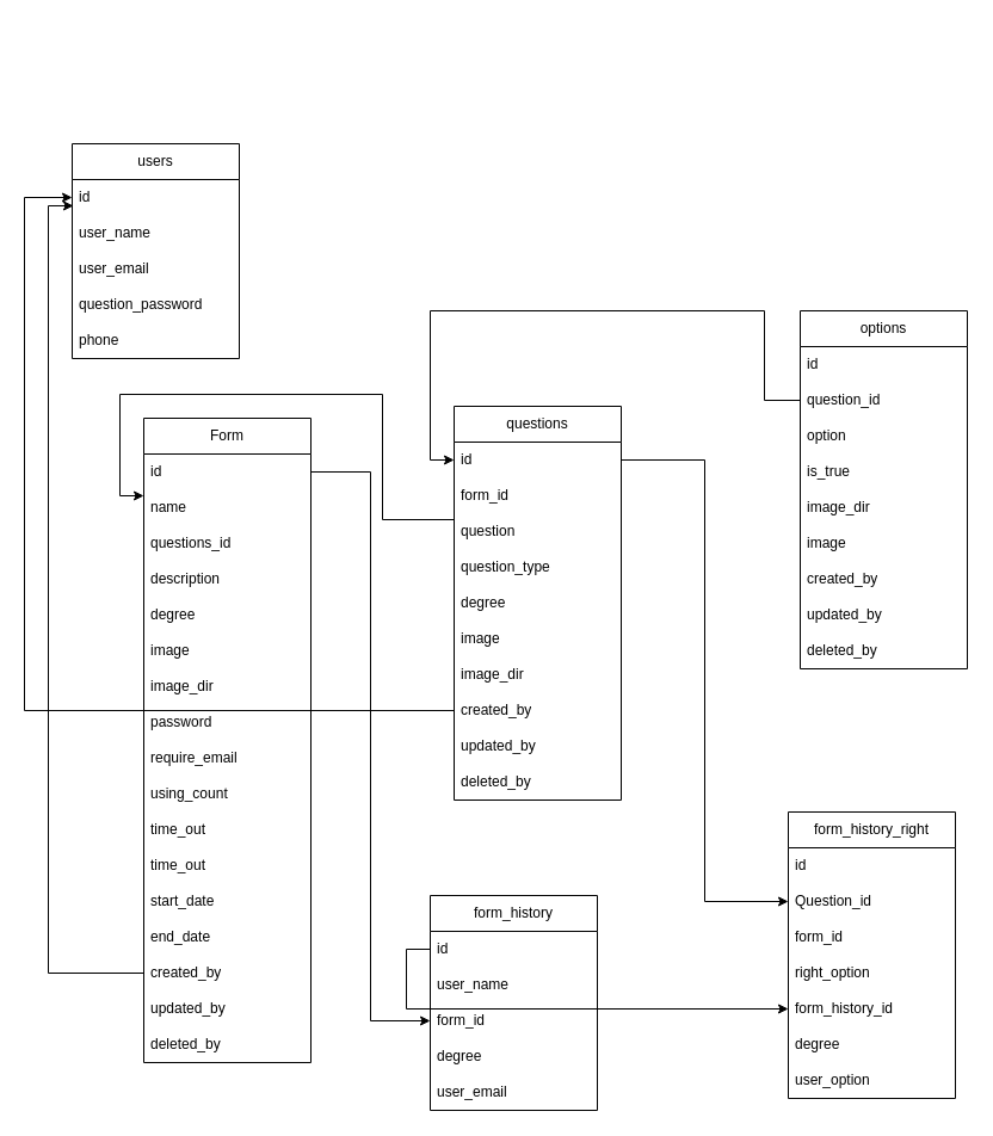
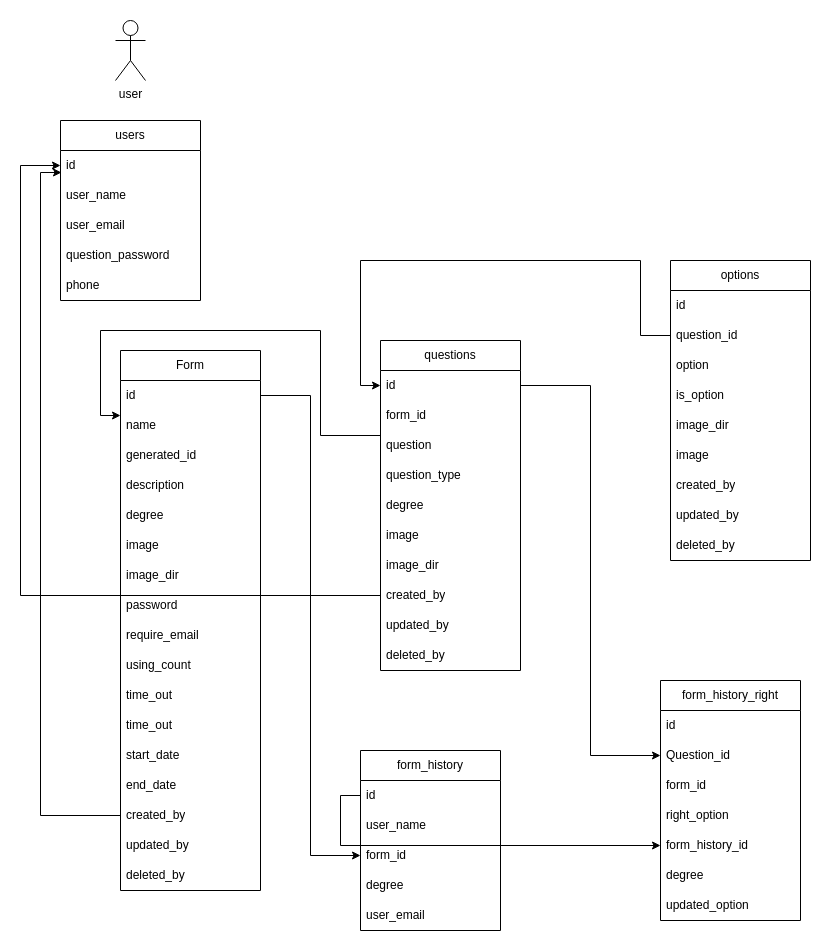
  <mxCell id="0" />
  <mxCell id="1" parent="0" />
  <mxCell id="2" value="users" style="swimlane;fontStyle=0;childLayout=stackLayout;horizontal=1;startSize=30;horizontalStack=0;resizeParent=1;resizeParentMax=0;resizeLast=0;collapsible=1;marginBottom=0;whiteSpace=wrap;html=1;" vertex="1" parent="1"><mxGeometry x="60" y="120" width="140" height="180" as="geometry" /></mxCell>
  <mxCell id="3" value="id" style="text;strokeColor=none;fillColor=none;align=left;verticalAlign=middle;spacingLeft=4;spacingRight=4;overflow=hidden;points=[[0,0.5],[1,0.5]];portConstraint=eastwest;rotatable=0;whiteSpace=wrap;html=1;" vertex="1" parent="2"><mxGeometry y="30" width="140" height="30" as="geometry" /></mxCell>
  <mxCell id="4" value="user_name" style="text;strokeColor=none;fillColor=none;align=left;verticalAlign=middle;spacingLeft=4;spacingRight=4;overflow=hidden;points=[[0,0.5],[1,0.5]];portConstraint=eastwest;rotatable=0;whiteSpace=wrap;html=1;" vertex="1" parent="2"><mxGeometry y="60" width="140" height="30" as="geometry" /></mxCell>
  <mxCell id="5" value="user_email" style="text;strokeColor=none;fillColor=none;align=left;verticalAlign=middle;spacingLeft=4;spacingRight=4;overflow=hidden;points=[[0,0.5],[1,0.5]];portConstraint=eastwest;rotatable=0;whiteSpace=wrap;html=1;" vertex="1" parent="2"><mxGeometry y="90" width="140" height="30" as="geometry" /></mxCell>
  <mxCell id="6" value="question_password" style="text;strokeColor=none;fillColor=none;align=left;verticalAlign=middle;spacingLeft=4;spacingRight=4;overflow=hidden;points=[[0,0.5],[1,0.5]];portConstraint=eastwest;rotatable=0;whiteSpace=wrap;html=1;" vertex="1" parent="2"><mxGeometry y="120" width="140" height="30" as="geometry" /></mxCell>
  <mxCell id="7" value="phone" style="text;strokeColor=none;fillColor=none;align=left;verticalAlign=middle;spacingLeft=4;spacingRight=4;overflow=hidden;points=[[0,0.5],[1,0.5]];portConstraint=eastwest;rotatable=0;whiteSpace=wrap;html=1;" vertex="1" parent="2"><mxGeometry y="150" width="140" height="30" as="geometry" /></mxCell>
+ <mxCell id="8" value="user&lt;br&gt;" style="shape=umlActor;verticalLabelPosition=bottom;verticalAlign=top;html=1;outlineConnect=0;" vertex="1" parent="1"><mxGeometry x="115" y="20" width="30" height="60" as="geometry" /></mxCell>
  <mxCell id="9" value="Form" style="swimlane;fontStyle=0;childLayout=stackLayout;horizontal=1;startSize=30;horizontalStack=0;resizeParent=1;resizeParentMax=0;resizeLast=0;collapsible=1;marginBottom=0;whiteSpace=wrap;html=1;" vertex="1" parent="1"><mxGeometry x="120" y="350" width="140" height="540" as="geometry" /></mxCell>
  <mxCell id="10" value="id" style="text;strokeColor=none;fillColor=none;align=left;verticalAlign=middle;spacingLeft=4;spacingRight=4;overflow=hidden;points=[[0,0.5],[1,0.5]];portConstraint=eastwest;rotatable=0;whiteSpace=wrap;html=1;" vertex="1" parent="9"><mxGeometry y="30" width="140" height="30" as="geometry" /></mxCell>
  <mxCell id="11" value="name" style="text;strokeColor=none;fillColor=none;align=left;verticalAlign=middle;spacingLeft=4;spacingRight=4;overflow=hidden;points=[[0,0.5],[1,0.5]];portConstraint=eastwest;rotatable=0;whiteSpace=wrap;html=1;" vertex="1" parent="9"><mxGeometry y="60" width="140" height="30" as="geometry" /></mxCell>
- <mxCell id="12" value="questions_id" style="text;strokeColor=none;fillColor=none;align=left;verticalAlign=middle;spacingLeft=4;spacingRight=4;overflow=hidden;points=[[0,0.5],[1,0.5]];portConstraint=eastwest;rotatable=0;whiteSpace=wrap;html=1;" vertex="1" parent="9"><mxGeometry y="90" width="140" height="30" as="geometry" /></mxCell>
+ <mxCell id="12" value="generated_id" style="text;strokeColor=none;fillColor=none;align=left;verticalAlign=middle;spacingLeft=4;spacingRight=4;overflow=hidden;points=[[0,0.5],[1,0.5]];portConstraint=eastwest;rotatable=0;whiteSpace=wrap;html=1;" vertex="1" parent="9"><mxGeometry y="90" width="140" height="30" as="geometry" /></mxCell>
  <mxCell id="13" value="description" style="text;strokeColor=none;fillColor=none;align=left;verticalAlign=middle;spacingLeft=4;spacingRight=4;overflow=hidden;points=[[0,0.5],[1,0.5]];portConstraint=eastwest;rotatable=0;whiteSpace=wrap;html=1;" vertex="1" parent="9"><mxGeometry y="120" width="140" height="30" as="geometry" /></mxCell>
  <mxCell id="14" value="degree" style="text;strokeColor=none;fillColor=none;align=left;verticalAlign=middle;spacingLeft=4;spacingRight=4;overflow=hidden;points=[[0,0.5],[1,0.5]];portConstraint=eastwest;rotatable=0;whiteSpace=wrap;html=1;" vertex="1" parent="9"><mxGeometry y="150" width="140" height="30" as="geometry" /></mxCell>
  <mxCell id="15" value="image" style="text;strokeColor=none;fillColor=none;align=left;verticalAlign=middle;spacingLeft=4;spacingRight=4;overflow=hidden;points=[[0,0.5],[1,0.5]];portConstraint=eastwest;rotatable=0;whiteSpace=wrap;html=1;" vertex="1" parent="9"><mxGeometry y="180" width="140" height="30" as="geometry" /></mxCell>
  <mxCell id="16" value="image_dir" style="text;strokeColor=none;fillColor=none;align=left;verticalAlign=middle;spacingLeft=4;spacingRight=4;overflow=hidden;points=[[0,0.5],[1,0.5]];portConstraint=eastwest;rotatable=0;whiteSpace=wrap;html=1;" vertex="1" parent="9"><mxGeometry y="210" width="140" height="30" as="geometry" /></mxCell>
  <mxCell id="17" value="password" style="text;strokeColor=none;fillColor=none;align=left;verticalAlign=middle;spacingLeft=4;spacingRight=4;overflow=hidden;points=[[0,0.5],[1,0.5]];portConstraint=eastwest;rotatable=0;whiteSpace=wrap;html=1;" vertex="1" parent="9"><mxGeometry y="240" width="140" height="30" as="geometry" /></mxCell>
  <mxCell id="18" value="require_email" style="text;strokeColor=none;fillColor=none;align=left;verticalAlign=middle;spacingLeft=4;spacingRight=4;overflow=hidden;points=[[0,0.5],[1,0.5]];portConstraint=eastwest;rotatable=0;whiteSpace=wrap;html=1;" vertex="1" parent="9"><mxGeometry y="270" width="140" height="30" as="geometry" /></mxCell>
  <mxCell id="19" value="using_count" style="text;strokeColor=none;fillColor=none;align=left;verticalAlign=middle;spacingLeft=4;spacingRight=4;overflow=hidden;points=[[0,0.5],[1,0.5]];portConstraint=eastwest;rotatable=0;whiteSpace=wrap;html=1;" vertex="1" parent="9"><mxGeometry y="300" width="140" height="30" as="geometry" /></mxCell>
  <mxCell id="20" value="time_out" style="text;strokeColor=none;fillColor=none;align=left;verticalAlign=middle;spacingLeft=4;spacingRight=4;overflow=hidden;points=[[0,0.5],[1,0.5]];portConstraint=eastwest;rotatable=0;whiteSpace=wrap;html=1;" vertex="1" parent="9"><mxGeometry y="330" width="140" height="30" as="geometry" /></mxCell>
  <mxCell id="21" value="time_out" style="text;strokeColor=none;fillColor=none;align=left;verticalAlign=middle;spacingLeft=4;spacingRight=4;overflow=hidden;points=[[0,0.5],[1,0.5]];portConstraint=eastwest;rotatable=0;whiteSpace=wrap;html=1;" vertex="1" parent="9"><mxGeometry y="360" width="140" height="30" as="geometry" /></mxCell>
  <mxCell id="22" value="start_date" style="text;strokeColor=none;fillColor=none;align=left;verticalAlign=middle;spacingLeft=4;spacingRight=4;overflow=hidden;points=[[0,0.5],[1,0.5]];portConstraint=eastwest;rotatable=0;whiteSpace=wrap;html=1;" vertex="1" parent="9"><mxGeometry y="390" width="140" height="30" as="geometry" /></mxCell>
  <mxCell id="23" value="end_date" style="text;strokeColor=none;fillColor=none;align=left;verticalAlign=middle;spacingLeft=4;spacingRight=4;overflow=hidden;points=[[0,0.5],[1,0.5]];portConstraint=eastwest;rotatable=0;whiteSpace=wrap;html=1;" vertex="1" parent="9"><mxGeometry y="420" width="140" height="30" as="geometry" /></mxCell>
  <mxCell id="24" value="created_by" style="text;strokeColor=none;fillColor=none;align=left;verticalAlign=middle;spacingLeft=4;spacingRight=4;overflow=hidden;points=[[0,0.5],[1,0.5]];portConstraint=eastwest;rotatable=0;whiteSpace=wrap;html=1;" vertex="1" parent="9"><mxGeometry y="450" width="140" height="30" as="geometry" /></mxCell>
  <mxCell id="25" value="updated_by" style="text;strokeColor=none;fillColor=none;align=left;verticalAlign=middle;spacingLeft=4;spacingRight=4;overflow=hidden;points=[[0,0.5],[1,0.5]];portConstraint=eastwest;rotatable=0;whiteSpace=wrap;html=1;" vertex="1" parent="9"><mxGeometry y="480" width="140" height="30" as="geometry" /></mxCell>
  <mxCell id="26" value="deleted_by" style="text;strokeColor=none;fillColor=none;align=left;verticalAlign=middle;spacingLeft=4;spacingRight=4;overflow=hidden;points=[[0,0.5],[1,0.5]];portConstraint=eastwest;rotatable=0;whiteSpace=wrap;html=1;" vertex="1" parent="9"><mxGeometry y="510" width="140" height="30" as="geometry" /></mxCell>
  <mxCell id="27" style="edgeStyle=orthogonalEdgeStyle;rounded=0;orthogonalLoop=1;jettySize=auto;html=1;exitX=0;exitY=0.5;exitDx=0;exitDy=0;entryX=0.007;entryY=0.733;entryDx=0;entryDy=0;entryPerimeter=0;" edge="1" parent="1" source="24" target="3"><mxGeometry relative="1" as="geometry"><Array as="points"><mxPoint x="40" y="815" /><mxPoint x="40" y="172" /></Array></mxGeometry></mxCell>
  <mxCell id="28" value="questions" style="swimlane;fontStyle=0;childLayout=stackLayout;horizontal=1;startSize=30;horizontalStack=0;resizeParent=1;resizeParentMax=0;resizeLast=0;collapsible=1;marginBottom=0;whiteSpace=wrap;html=1;" vertex="1" parent="1"><mxGeometry x="380" y="340" width="140" height="330" as="geometry" /></mxCell>
  <mxCell id="29" value="id" style="text;strokeColor=none;fillColor=none;align=left;verticalAlign=middle;spacingLeft=4;spacingRight=4;overflow=hidden;points=[[0,0.5],[1,0.5]];portConstraint=eastwest;rotatable=0;whiteSpace=wrap;html=1;" vertex="1" parent="28"><mxGeometry y="30" width="140" height="30" as="geometry" /></mxCell>
  <mxCell id="30" value="form_id" style="text;strokeColor=none;fillColor=none;align=left;verticalAlign=middle;spacingLeft=4;spacingRight=4;overflow=hidden;points=[[0,0.5],[1,0.5]];portConstraint=eastwest;rotatable=0;whiteSpace=wrap;html=1;" vertex="1" parent="28"><mxGeometry y="60" width="140" height="30" as="geometry" /></mxCell>
  <mxCell id="31" value="question" style="text;strokeColor=none;fillColor=none;align=left;verticalAlign=middle;spacingLeft=4;spacingRight=4;overflow=hidden;points=[[0,0.5],[1,0.5]];portConstraint=eastwest;rotatable=0;whiteSpace=wrap;html=1;" vertex="1" parent="28"><mxGeometry y="90" width="140" height="30" as="geometry" /></mxCell>
  <mxCell id="32" value="question_type" style="text;strokeColor=none;fillColor=none;align=left;verticalAlign=middle;spacingLeft=4;spacingRight=4;overflow=hidden;points=[[0,0.5],[1,0.5]];portConstraint=eastwest;rotatable=0;whiteSpace=wrap;html=1;" vertex="1" parent="28"><mxGeometry y="120" width="140" height="30" as="geometry" /></mxCell>
  <mxCell id="33" value="degree" style="text;strokeColor=none;fillColor=none;align=left;verticalAlign=middle;spacingLeft=4;spacingRight=4;overflow=hidden;points=[[0,0.5],[1,0.5]];portConstraint=eastwest;rotatable=0;whiteSpace=wrap;html=1;" vertex="1" parent="28"><mxGeometry y="150" width="140" height="30" as="geometry" /></mxCell>
  <mxCell id="34" value="image" style="text;strokeColor=none;fillColor=none;align=left;verticalAlign=middle;spacingLeft=4;spacingRight=4;overflow=hidden;points=[[0,0.5],[1,0.5]];portConstraint=eastwest;rotatable=0;whiteSpace=wrap;html=1;" vertex="1" parent="28"><mxGeometry y="180" width="140" height="30" as="geometry" /></mxCell>
  <mxCell id="35" value="image_dir" style="text;strokeColor=none;fillColor=none;align=left;verticalAlign=middle;spacingLeft=4;spacingRight=4;overflow=hidden;points=[[0,0.5],[1,0.5]];portConstraint=eastwest;rotatable=0;whiteSpace=wrap;html=1;" vertex="1" parent="28"><mxGeometry y="210" width="140" height="30" as="geometry" /></mxCell>
  <mxCell id="36" value="created_by" style="text;strokeColor=none;fillColor=none;align=left;verticalAlign=middle;spacingLeft=4;spacingRight=4;overflow=hidden;points=[[0,0.5],[1,0.5]];portConstraint=eastwest;rotatable=0;whiteSpace=wrap;html=1;" vertex="1" parent="28"><mxGeometry y="240" width="140" height="30" as="geometry" /></mxCell>
  <mxCell id="37" value="updated_by" style="text;strokeColor=none;fillColor=none;align=left;verticalAlign=middle;spacingLeft=4;spacingRight=4;overflow=hidden;points=[[0,0.5],[1,0.5]];portConstraint=eastwest;rotatable=0;whiteSpace=wrap;html=1;" vertex="1" parent="28"><mxGeometry y="270" width="140" height="30" as="geometry" /></mxCell>
  <mxCell id="38" value="deleted_by" style="text;strokeColor=none;fillColor=none;align=left;verticalAlign=middle;spacingLeft=4;spacingRight=4;overflow=hidden;points=[[0,0.5],[1,0.5]];portConstraint=eastwest;rotatable=0;whiteSpace=wrap;html=1;" vertex="1" parent="28"><mxGeometry y="300" width="140" height="30" as="geometry" /></mxCell>
  <mxCell id="39" style="edgeStyle=orthogonalEdgeStyle;rounded=0;orthogonalLoop=1;jettySize=auto;html=1;exitX=0;exitY=0.5;exitDx=0;exitDy=0;entryX=0;entryY=0.5;entryDx=0;entryDy=0;" edge="1" parent="1"><mxGeometry relative="1" as="geometry"><mxPoint x="380" y="435" as="sourcePoint" /><mxPoint x="120" y="415" as="targetPoint" /><Array as="points"><mxPoint x="320" y="435" /><mxPoint x="320" y="330" /><mxPoint x="100" y="330" /><mxPoint x="100" y="415" /></Array></mxGeometry></mxCell>
  <mxCell id="40" style="edgeStyle=orthogonalEdgeStyle;rounded=0;orthogonalLoop=1;jettySize=auto;html=1;exitX=0;exitY=0.5;exitDx=0;exitDy=0;entryX=0;entryY=0.5;entryDx=0;entryDy=0;" edge="1" parent="1" source="36" target="3"><mxGeometry relative="1" as="geometry"><Array as="points"><mxPoint x="20" y="595" /><mxPoint x="20" y="165" /></Array></mxGeometry></mxCell>
  <mxCell id="41" value="options" style="swimlane;fontStyle=0;childLayout=stackLayout;horizontal=1;startSize=30;horizontalStack=0;resizeParent=1;resizeParentMax=0;resizeLast=0;collapsible=1;marginBottom=0;whiteSpace=wrap;html=1;" vertex="1" parent="1"><mxGeometry x="670" y="260" width="140" height="300" as="geometry" /></mxCell>
  <mxCell id="42" value="id" style="text;strokeColor=none;fillColor=none;align=left;verticalAlign=middle;spacingLeft=4;spacingRight=4;overflow=hidden;points=[[0,0.5],[1,0.5]];portConstraint=eastwest;rotatable=0;whiteSpace=wrap;html=1;" vertex="1" parent="41"><mxGeometry y="30" width="140" height="30" as="geometry" /></mxCell>
  <mxCell id="43" value="question_id" style="text;strokeColor=none;fillColor=none;align=left;verticalAlign=middle;spacingLeft=4;spacingRight=4;overflow=hidden;points=[[0,0.5],[1,0.5]];portConstraint=eastwest;rotatable=0;whiteSpace=wrap;html=1;" vertex="1" parent="41"><mxGeometry y="60" width="140" height="30" as="geometry" /></mxCell>
  <mxCell id="44" value="option" style="text;strokeColor=none;fillColor=none;align=left;verticalAlign=middle;spacingLeft=4;spacingRight=4;overflow=hidden;points=[[0,0.5],[1,0.5]];portConstraint=eastwest;rotatable=0;whiteSpace=wrap;html=1;" vertex="1" parent="41"><mxGeometry y="90" width="140" height="30" as="geometry" /></mxCell>
- <mxCell id="45" value="is_true" style="text;strokeColor=none;fillColor=none;align=left;verticalAlign=middle;spacingLeft=4;spacingRight=4;overflow=hidden;points=[[0,0.5],[1,0.5]];portConstraint=eastwest;rotatable=0;whiteSpace=wrap;html=1;" vertex="1" parent="41"><mxGeometry y="120" width="140" height="30" as="geometry" /></mxCell>
+ <mxCell id="45" value="is_option" style="text;strokeColor=none;fillColor=none;align=left;verticalAlign=middle;spacingLeft=4;spacingRight=4;overflow=hidden;points=[[0,0.5],[1,0.5]];portConstraint=eastwest;rotatable=0;whiteSpace=wrap;html=1;" vertex="1" parent="41"><mxGeometry y="120" width="140" height="30" as="geometry" /></mxCell>
  <mxCell id="46" value="image_dir" style="text;strokeColor=none;fillColor=none;align=left;verticalAlign=middle;spacingLeft=4;spacingRight=4;overflow=hidden;points=[[0,0.5],[1,0.5]];portConstraint=eastwest;rotatable=0;whiteSpace=wrap;html=1;" vertex="1" parent="41"><mxGeometry y="150" width="140" height="30" as="geometry" /></mxCell>
  <mxCell id="47" value="image" style="text;strokeColor=none;fillColor=none;align=left;verticalAlign=middle;spacingLeft=4;spacingRight=4;overflow=hidden;points=[[0,0.5],[1,0.5]];portConstraint=eastwest;rotatable=0;whiteSpace=wrap;html=1;" vertex="1" parent="41"><mxGeometry y="180" width="140" height="30" as="geometry" /></mxCell>
  <mxCell id="48" value="created_by" style="text;strokeColor=none;fillColor=none;align=left;verticalAlign=middle;spacingLeft=4;spacingRight=4;overflow=hidden;points=[[0,0.5],[1,0.5]];portConstraint=eastwest;rotatable=0;whiteSpace=wrap;html=1;" vertex="1" parent="41"><mxGeometry y="210" width="140" height="30" as="geometry" /></mxCell>
  <mxCell id="49" value="updated_by" style="text;strokeColor=none;fillColor=none;align=left;verticalAlign=middle;spacingLeft=4;spacingRight=4;overflow=hidden;points=[[0,0.5],[1,0.5]];portConstraint=eastwest;rotatable=0;whiteSpace=wrap;html=1;" vertex="1" parent="41"><mxGeometry y="240" width="140" height="30" as="geometry" /></mxCell>
  <mxCell id="50" value="deleted_by" style="text;strokeColor=none;fillColor=none;align=left;verticalAlign=middle;spacingLeft=4;spacingRight=4;overflow=hidden;points=[[0,0.5],[1,0.5]];portConstraint=eastwest;rotatable=0;whiteSpace=wrap;html=1;" vertex="1" parent="41"><mxGeometry y="270" width="140" height="30" as="geometry" /></mxCell>
  <mxCell id="51" style="edgeStyle=orthogonalEdgeStyle;rounded=0;orthogonalLoop=1;jettySize=auto;html=1;exitX=0;exitY=0.5;exitDx=0;exitDy=0;entryX=0;entryY=0.5;entryDx=0;entryDy=0;" edge="1" parent="1" source="43" target="29"><mxGeometry relative="1" as="geometry"><Array as="points"><mxPoint x="640" y="335" /><mxPoint x="640" y="260" /><mxPoint x="360" y="260" /><mxPoint x="360" y="385" /></Array></mxGeometry></mxCell>
  <mxCell id="52" value="form_history" style="swimlane;fontStyle=0;childLayout=stackLayout;horizontal=1;startSize=30;horizontalStack=0;resizeParent=1;resizeParentMax=0;resizeLast=0;collapsible=1;marginBottom=0;whiteSpace=wrap;html=1;" vertex="1" parent="1"><mxGeometry x="360" y="750" width="140" height="180" as="geometry" /></mxCell>
  <mxCell id="53" value="id" style="text;strokeColor=none;fillColor=none;align=left;verticalAlign=middle;spacingLeft=4;spacingRight=4;overflow=hidden;points=[[0,0.5],[1,0.5]];portConstraint=eastwest;rotatable=0;whiteSpace=wrap;html=1;" vertex="1" parent="52"><mxGeometry y="30" width="140" height="30" as="geometry" /></mxCell>
  <mxCell id="54" value="user_name" style="text;strokeColor=none;fillColor=none;align=left;verticalAlign=middle;spacingLeft=4;spacingRight=4;overflow=hidden;points=[[0,0.5],[1,0.5]];portConstraint=eastwest;rotatable=0;whiteSpace=wrap;html=1;" vertex="1" parent="52"><mxGeometry y="60" width="140" height="30" as="geometry" /></mxCell>
  <mxCell id="55" value="form_id" style="text;strokeColor=none;fillColor=none;align=left;verticalAlign=middle;spacingLeft=4;spacingRight=4;overflow=hidden;points=[[0,0.5],[1,0.5]];portConstraint=eastwest;rotatable=0;whiteSpace=wrap;html=1;" vertex="1" parent="52"><mxGeometry y="90" width="140" height="30" as="geometry" /></mxCell>
  <mxCell id="56" value="degree" style="text;strokeColor=none;fillColor=none;align=left;verticalAlign=middle;spacingLeft=4;spacingRight=4;overflow=hidden;points=[[0,0.5],[1,0.5]];portConstraint=eastwest;rotatable=0;whiteSpace=wrap;html=1;" vertex="1" parent="52"><mxGeometry y="120" width="140" height="30" as="geometry" /></mxCell>
  <mxCell id="57" value="user_email" style="text;strokeColor=none;fillColor=none;align=left;verticalAlign=middle;spacingLeft=4;spacingRight=4;overflow=hidden;points=[[0,0.5],[1,0.5]];portConstraint=eastwest;rotatable=0;whiteSpace=wrap;html=1;" vertex="1" parent="52"><mxGeometry y="150" width="140" height="30" as="geometry" /></mxCell>
  <mxCell id="58" value="form_history_right" style="swimlane;fontStyle=0;childLayout=stackLayout;horizontal=1;startSize=30;horizontalStack=0;resizeParent=1;resizeParentMax=0;resizeLast=0;collapsible=1;marginBottom=0;whiteSpace=wrap;html=1;" vertex="1" parent="1"><mxGeometry x="660" y="680" width="140" height="240" as="geometry" /></mxCell>
  <mxCell id="59" value="id" style="text;strokeColor=none;fillColor=none;align=left;verticalAlign=middle;spacingLeft=4;spacingRight=4;overflow=hidden;points=[[0,0.5],[1,0.5]];portConstraint=eastwest;rotatable=0;whiteSpace=wrap;html=1;" vertex="1" parent="58"><mxGeometry y="30" width="140" height="30" as="geometry" /></mxCell>
  <mxCell id="60" value="Question_id" style="text;strokeColor=none;fillColor=none;align=left;verticalAlign=middle;spacingLeft=4;spacingRight=4;overflow=hidden;points=[[0,0.5],[1,0.5]];portConstraint=eastwest;rotatable=0;whiteSpace=wrap;html=1;" vertex="1" parent="58"><mxGeometry y="60" width="140" height="30" as="geometry" /></mxCell>
  <mxCell id="61" value="form_id" style="text;strokeColor=none;fillColor=none;align=left;verticalAlign=middle;spacingLeft=4;spacingRight=4;overflow=hidden;points=[[0,0.5],[1,0.5]];portConstraint=eastwest;rotatable=0;whiteSpace=wrap;html=1;" vertex="1" parent="58"><mxGeometry y="90" width="140" height="30" as="geometry" /></mxCell>
  <mxCell id="62" value="right_option" style="text;strokeColor=none;fillColor=none;align=left;verticalAlign=middle;spacingLeft=4;spacingRight=4;overflow=hidden;points=[[0,0.5],[1,0.5]];portConstraint=eastwest;rotatable=0;whiteSpace=wrap;html=1;" vertex="1" parent="58"><mxGeometry y="120" width="140" height="30" as="geometry" /></mxCell>
  <mxCell id="63" value="form_history_id" style="text;strokeColor=none;fillColor=none;align=left;verticalAlign=middle;spacingLeft=4;spacingRight=4;overflow=hidden;points=[[0,0.5],[1,0.5]];portConstraint=eastwest;rotatable=0;whiteSpace=wrap;html=1;" vertex="1" parent="58"><mxGeometry y="150" width="140" height="30" as="geometry" /></mxCell>
  <mxCell id="64" value="degree" style="text;strokeColor=none;fillColor=none;align=left;verticalAlign=middle;spacingLeft=4;spacingRight=4;overflow=hidden;points=[[0,0.5],[1,0.5]];portConstraint=eastwest;rotatable=0;whiteSpace=wrap;html=1;" vertex="1" parent="58"><mxGeometry y="180" width="140" height="30" as="geometry" /></mxCell>
- <mxCell id="65" value="user_option" style="text;strokeColor=none;fillColor=none;align=left;verticalAlign=middle;spacingLeft=4;spacingRight=4;overflow=hidden;points=[[0,0.5],[1,0.5]];portConstraint=eastwest;rotatable=0;whiteSpace=wrap;html=1;" vertex="1" parent="58"><mxGeometry y="210" width="140" height="30" as="geometry" /></mxCell>
+ <mxCell id="65" value="updated_option" style="text;strokeColor=none;fillColor=none;align=left;verticalAlign=middle;spacingLeft=4;spacingRight=4;overflow=hidden;points=[[0,0.5],[1,0.5]];portConstraint=eastwest;rotatable=0;whiteSpace=wrap;html=1;" vertex="1" parent="58"><mxGeometry y="210" width="140" height="30" as="geometry" /></mxCell>
  <mxCell id="66" style="edgeStyle=orthogonalEdgeStyle;rounded=0;orthogonalLoop=1;jettySize=auto;html=1;exitX=1;exitY=0.5;exitDx=0;exitDy=0;" edge="1" parent="1" source="10" target="55"><mxGeometry relative="1" as="geometry" /></mxCell>
  <mxCell id="67" style="edgeStyle=orthogonalEdgeStyle;rounded=0;orthogonalLoop=1;jettySize=auto;html=1;exitX=1;exitY=0.5;exitDx=0;exitDy=0;entryX=0;entryY=0.5;entryDx=0;entryDy=0;" edge="1" parent="1" source="29" target="60"><mxGeometry relative="1" as="geometry" /></mxCell>
  <mxCell id="68" style="edgeStyle=orthogonalEdgeStyle;rounded=0;orthogonalLoop=1;jettySize=auto;html=1;exitX=0;exitY=0.5;exitDx=0;exitDy=0;entryX=0;entryY=0.5;entryDx=0;entryDy=0;" edge="1" parent="1" source="53" target="63"><mxGeometry relative="1" as="geometry" /></mxCell>
